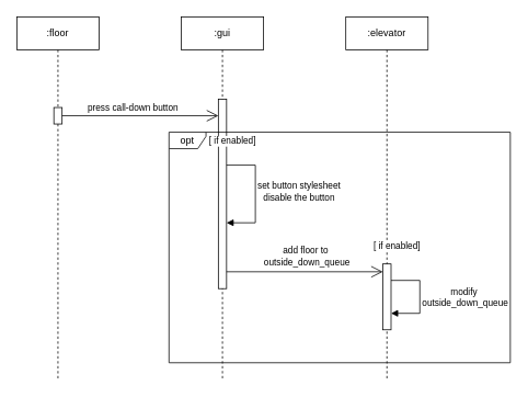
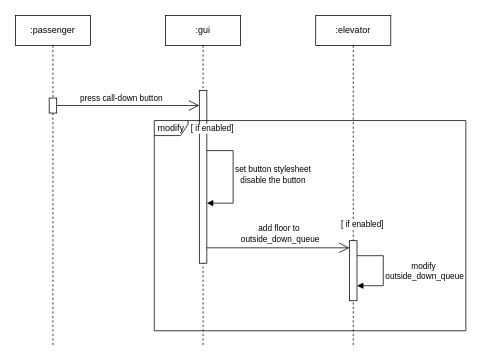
  <mxCell id="0" />
  <mxCell id="1" parent="0" />
- <mxCell id="2" value=":floor" style="shape=umlLifeline;perimeter=lifelinePerimeter;whiteSpace=wrap;html=1;container=0;dropTarget=0;collapsible=0;recursiveResize=0;outlineConnect=0;portConstraint=eastwest;newEdgeStyle={&quot;edgeStyle&quot;:&quot;elbowEdgeStyle&quot;,&quot;elbow&quot;:&quot;vertical&quot;,&quot;curved&quot;:0,&quot;rounded&quot;:0};" parent="1" vertex="1"><mxGeometry x="20" y="20" width="100" height="440" as="geometry" /></mxCell>
+ <mxCell id="2" value=":passenger" style="shape=umlLifeline;perimeter=lifelinePerimeter;whiteSpace=wrap;html=1;container=0;dropTarget=0;collapsible=0;recursiveResize=0;outlineConnect=0;portConstraint=eastwest;newEdgeStyle={&quot;edgeStyle&quot;:&quot;elbowEdgeStyle&quot;,&quot;elbow&quot;:&quot;vertical&quot;,&quot;curved&quot;:0,&quot;rounded&quot;:0};" parent="1" vertex="1"><mxGeometry x="20" y="20" width="100" height="440" as="geometry" /></mxCell>
  <mxCell id="3" value="" style="html=1;points=[[0,0,0,0,5],[0,1,0,0,-5],[1,0,0,0,5],[1,1,0,0,-5]];perimeter=orthogonalPerimeter;outlineConnect=0;targetShapes=umlLifeline;portConstraint=eastwest;newEdgeStyle={&quot;curved&quot;:0,&quot;rounded&quot;:0};" vertex="1" parent="2"><mxGeometry x="45" y="110" width="10" height="20" as="geometry" /></mxCell>
  <mxCell id="4" value=":gui" style="shape=umlLifeline;perimeter=lifelinePerimeter;whiteSpace=wrap;html=1;container=0;dropTarget=0;collapsible=0;recursiveResize=0;outlineConnect=0;portConstraint=eastwest;newEdgeStyle={&quot;edgeStyle&quot;:&quot;elbowEdgeStyle&quot;,&quot;elbow&quot;:&quot;vertical&quot;,&quot;curved&quot;:0,&quot;rounded&quot;:0};" parent="1" vertex="1"><mxGeometry x="220" y="20" width="100" height="440" as="geometry" /></mxCell>
  <mxCell id="5" value="" style="html=1;points=[[0,0,0,0,5],[0,1,0,0,-5],[1,0,0,0,5],[1,1,0,0,-5]];perimeter=orthogonalPerimeter;outlineConnect=0;targetShapes=umlLifeline;portConstraint=eastwest;newEdgeStyle={&quot;curved&quot;:0,&quot;rounded&quot;:0};" vertex="1" parent="4"><mxGeometry x="45" y="100" width="10" height="230" as="geometry" /></mxCell>
  <mxCell id="6" value="" style="html=1;align=left;spacingLeft=2;endArrow=block;rounded=0;edgeStyle=orthogonalEdgeStyle;curved=0;rounded=0;" edge="1" parent="4"><mxGeometry relative="1" as="geometry"><mxPoint x="55.0" y="180" as="sourcePoint" /><Array as="points"><mxPoint x="90" y="180" /><mxPoint x="90" y="250" /><mxPoint x="55" y="250" /></Array><mxPoint x="55" y="250" as="targetPoint" /></mxGeometry></mxCell>
  <mxCell id="7" value="[ if enabled]" style="edgeLabel;html=1;align=center;verticalAlign=middle;resizable=0;points=[];" vertex="1" connectable="0" parent="6"><mxGeometry x="-0.131" y="-3" relative="1" as="geometry"><mxPoint x="-26" y="-56" as="offset" /></mxGeometry></mxCell>
  <mxCell id="8" value="set button stylesheet&lt;div&gt;disable the button&lt;/div&gt;" style="edgeLabel;html=1;align=center;verticalAlign=middle;resizable=0;points=[];" vertex="1" connectable="0" parent="6"><mxGeometry x="-0.056" relative="1" as="geometry"><mxPoint x="52" as="offset" /></mxGeometry></mxCell>
  <mxCell id="9" value=":elevator" style="shape=umlLifeline;perimeter=lifelinePerimeter;whiteSpace=wrap;html=1;container=0;dropTarget=0;collapsible=0;recursiveResize=0;outlineConnect=0;portConstraint=eastwest;newEdgeStyle={&quot;edgeStyle&quot;:&quot;elbowEdgeStyle&quot;,&quot;elbow&quot;:&quot;vertical&quot;,&quot;curved&quot;:0,&quot;rounded&quot;:0};" vertex="1" parent="1"><mxGeometry x="420" y="20" width="100" height="440" as="geometry" /></mxCell>
  <mxCell id="10" value="" style="endArrow=open;endFill=1;endSize=12;html=1;rounded=0;" edge="1" parent="1" source="3" target="5"><mxGeometry width="160" relative="1" as="geometry"><mxPoint x="80" y="140" as="sourcePoint" /><mxPoint x="260" y="140" as="targetPoint" /></mxGeometry></mxCell>
  <mxCell id="11" value="press call-down button" style="edgeLabel;html=1;align=center;verticalAlign=middle;resizable=0;points=[];" vertex="1" connectable="0" parent="10"><mxGeometry x="0.195" y="-3" relative="1" as="geometry"><mxPoint x="-29" y="-13" as="offset" /></mxGeometry></mxCell>
- <mxCell id="12" value="opt" style="shape=umlFrame;whiteSpace=wrap;html=1;pointerEvents=0;width=45;height=20;" vertex="1" parent="1"><mxGeometry x="205" y="160" width="415" height="280" as="geometry" /></mxCell>
+ <mxCell id="12" value="modify" style="shape=umlFrame;whiteSpace=wrap;html=1;pointerEvents=0;width=45;height=20;" vertex="1" parent="1"><mxGeometry x="205" y="160" width="415" height="280" as="geometry" /></mxCell>
  <mxCell id="13" value="" style="html=1;points=[[0,0,0,0,5],[0,1,0,0,-5],[1,0,0,0,5],[1,1,0,0,-5]];perimeter=orthogonalPerimeter;outlineConnect=0;targetShapes=umlLifeline;portConstraint=eastwest;newEdgeStyle={&quot;curved&quot;:0,&quot;rounded&quot;:0};" vertex="1" parent="1"><mxGeometry x="465" y="320" width="10" height="80" as="geometry" /></mxCell>
  <mxCell id="14" value="" style="endArrow=open;endFill=1;endSize=12;html=1;rounded=0;" edge="1" parent="1"><mxGeometry width="160" relative="1" as="geometry"><mxPoint x="275" y="329.5" as="sourcePoint" /><mxPoint x="465" y="329.5" as="targetPoint" /></mxGeometry></mxCell>
  <mxCell id="15" value="add floor to&lt;div&gt;&amp;nbsp;outside_down_queue&lt;/div&gt;" style="edgeLabel;html=1;align=center;verticalAlign=middle;resizable=0;points=[];" vertex="1" connectable="0" parent="14"><mxGeometry x="-0.026" y="2" relative="1" as="geometry"><mxPoint x="2" y="-17" as="offset" /></mxGeometry></mxCell>
  <mxCell id="16" value="" style="html=1;align=left;spacingLeft=2;endArrow=block;rounded=0;edgeStyle=orthogonalEdgeStyle;curved=0;rounded=0;" edge="1" parent="1"><mxGeometry relative="1" as="geometry"><mxPoint x="475" y="340" as="sourcePoint" /><Array as="points"><mxPoint x="475" y="340" /><mxPoint x="510" y="340" /><mxPoint x="510" y="380" /><mxPoint x="475" y="380" /></Array><mxPoint x="475" y="380" as="targetPoint" /></mxGeometry></mxCell>
  <mxCell id="17" value="[ if enabled]" style="edgeLabel;html=1;align=center;verticalAlign=middle;resizable=0;points=[];" vertex="1" connectable="0" parent="16"><mxGeometry x="-0.131" y="-3" relative="1" as="geometry"><mxPoint x="-26" y="-56" as="offset" /></mxGeometry></mxCell>
  <mxCell id="18" value="modify&amp;nbsp;&lt;div&gt;outside_down_queue&lt;/div&gt;" style="edgeLabel;html=1;align=center;verticalAlign=middle;resizable=0;points=[];" vertex="1" connectable="0" parent="16"><mxGeometry x="-0.056" relative="1" as="geometry"><mxPoint x="54" y="3" as="offset" /></mxGeometry></mxCell>
